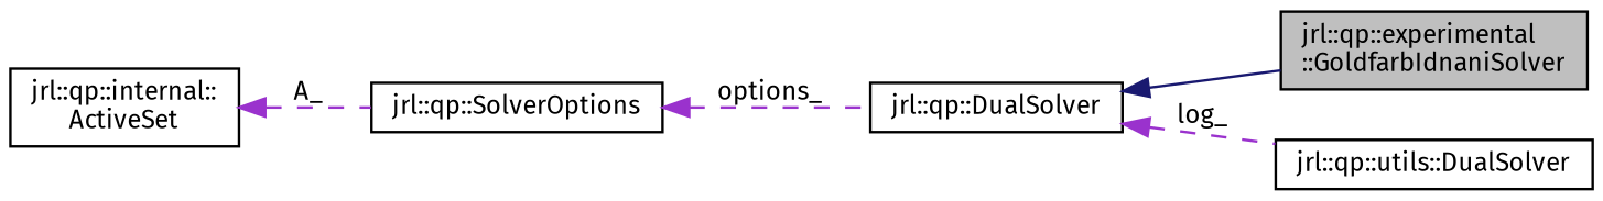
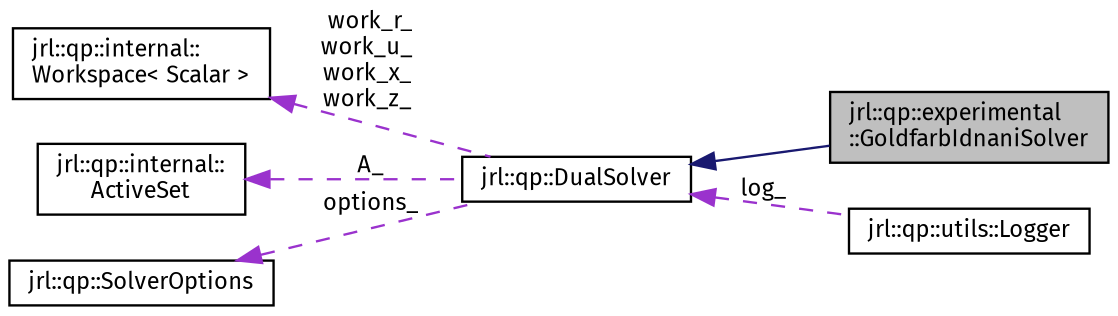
  digraph {
    fontname="Fira Sans"
    rankdir=LR
    node [color=black fillcolor=white fontname="Fira Sans" fontsize=10 shape=record style=filled]
    edge [color=darkorchid3 dir=back fontname="Fira Sans" fontsize=10 labelfontname=Helvetica labelfontsize=10 style=dashed]
    n1 [fillcolor=grey75 fontcolor=black height=0.2 label="jrl::qp::experimental\l::GoldfarbIdnaniSolver" width=0.4]
    n2 [height=0.2 label="jrl::qp::DualSolver" width=0.4]
-   n3 [height=0.2 label="jrl::qp::utils::DualSolver" width=0.4]
+   n3 [height=0.2 label="jrl::qp::utils::Logger" width=0.4]
+   n4 [height=0.2 label="jrl::qp::internal::\lWorkspace\< Scalar \>" width=0.4]
    n5 [height=0.2 label="jrl::qp::internal::\lActiveSet" width=0.4]
    n6 [height=0.2 label="jrl::qp::SolverOptions" width=0.4]
    n2 -> n1 [color=midnightblue style=solid]
    n2 -> n3 [label=" log_"]
-   n5 -> n6 [label=" A_"]
+   n4 -> n2 [label=" work_r_\nwork_u_\nwork_x_\nwork_z_"]
+   n5 -> n2 [label=" A_"]
    n6 -> n2 [label=" options_"]
  }
